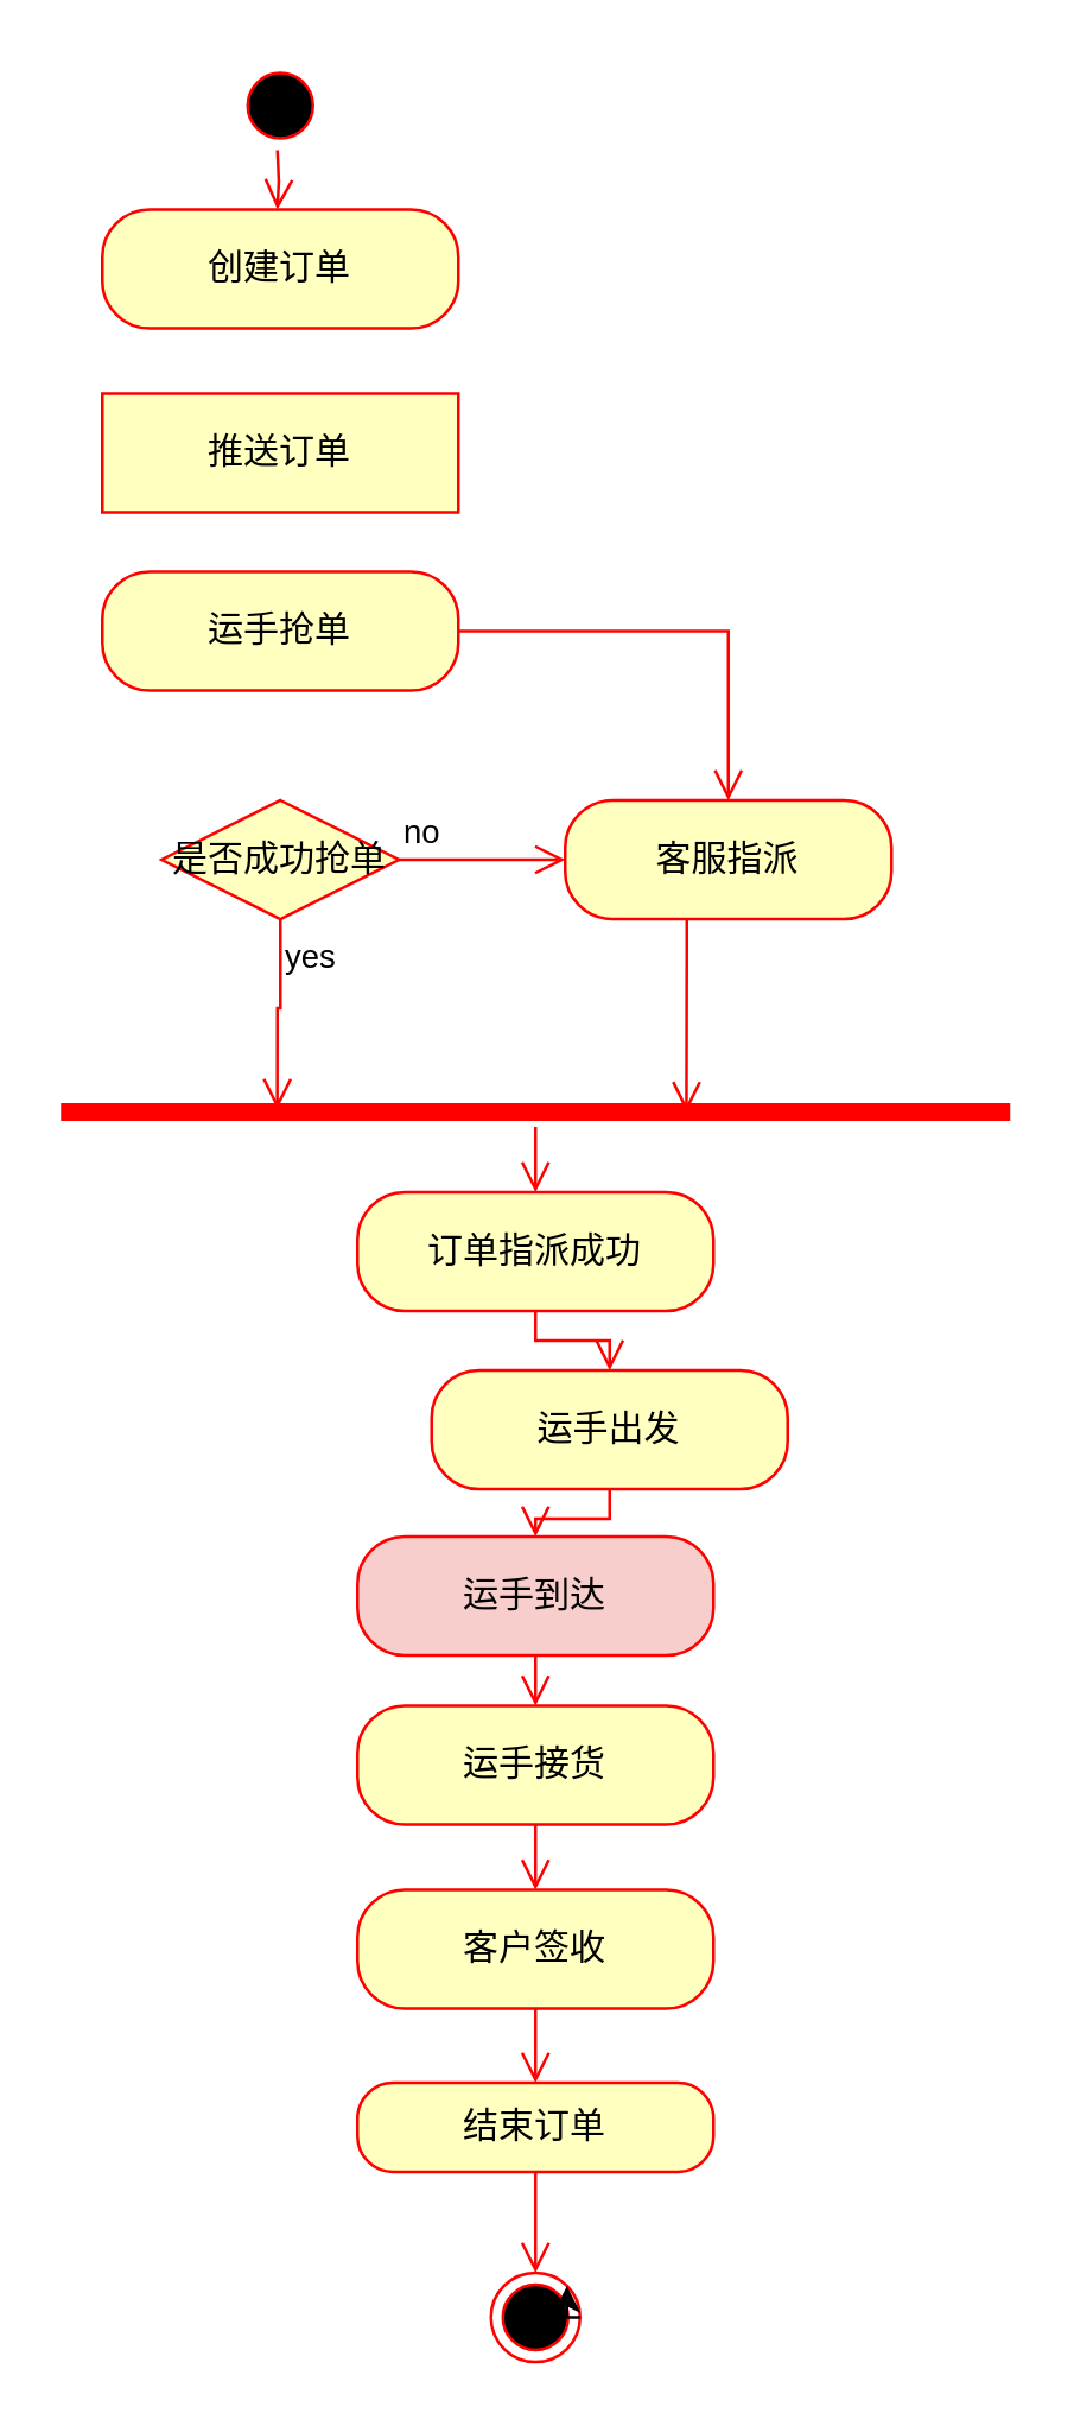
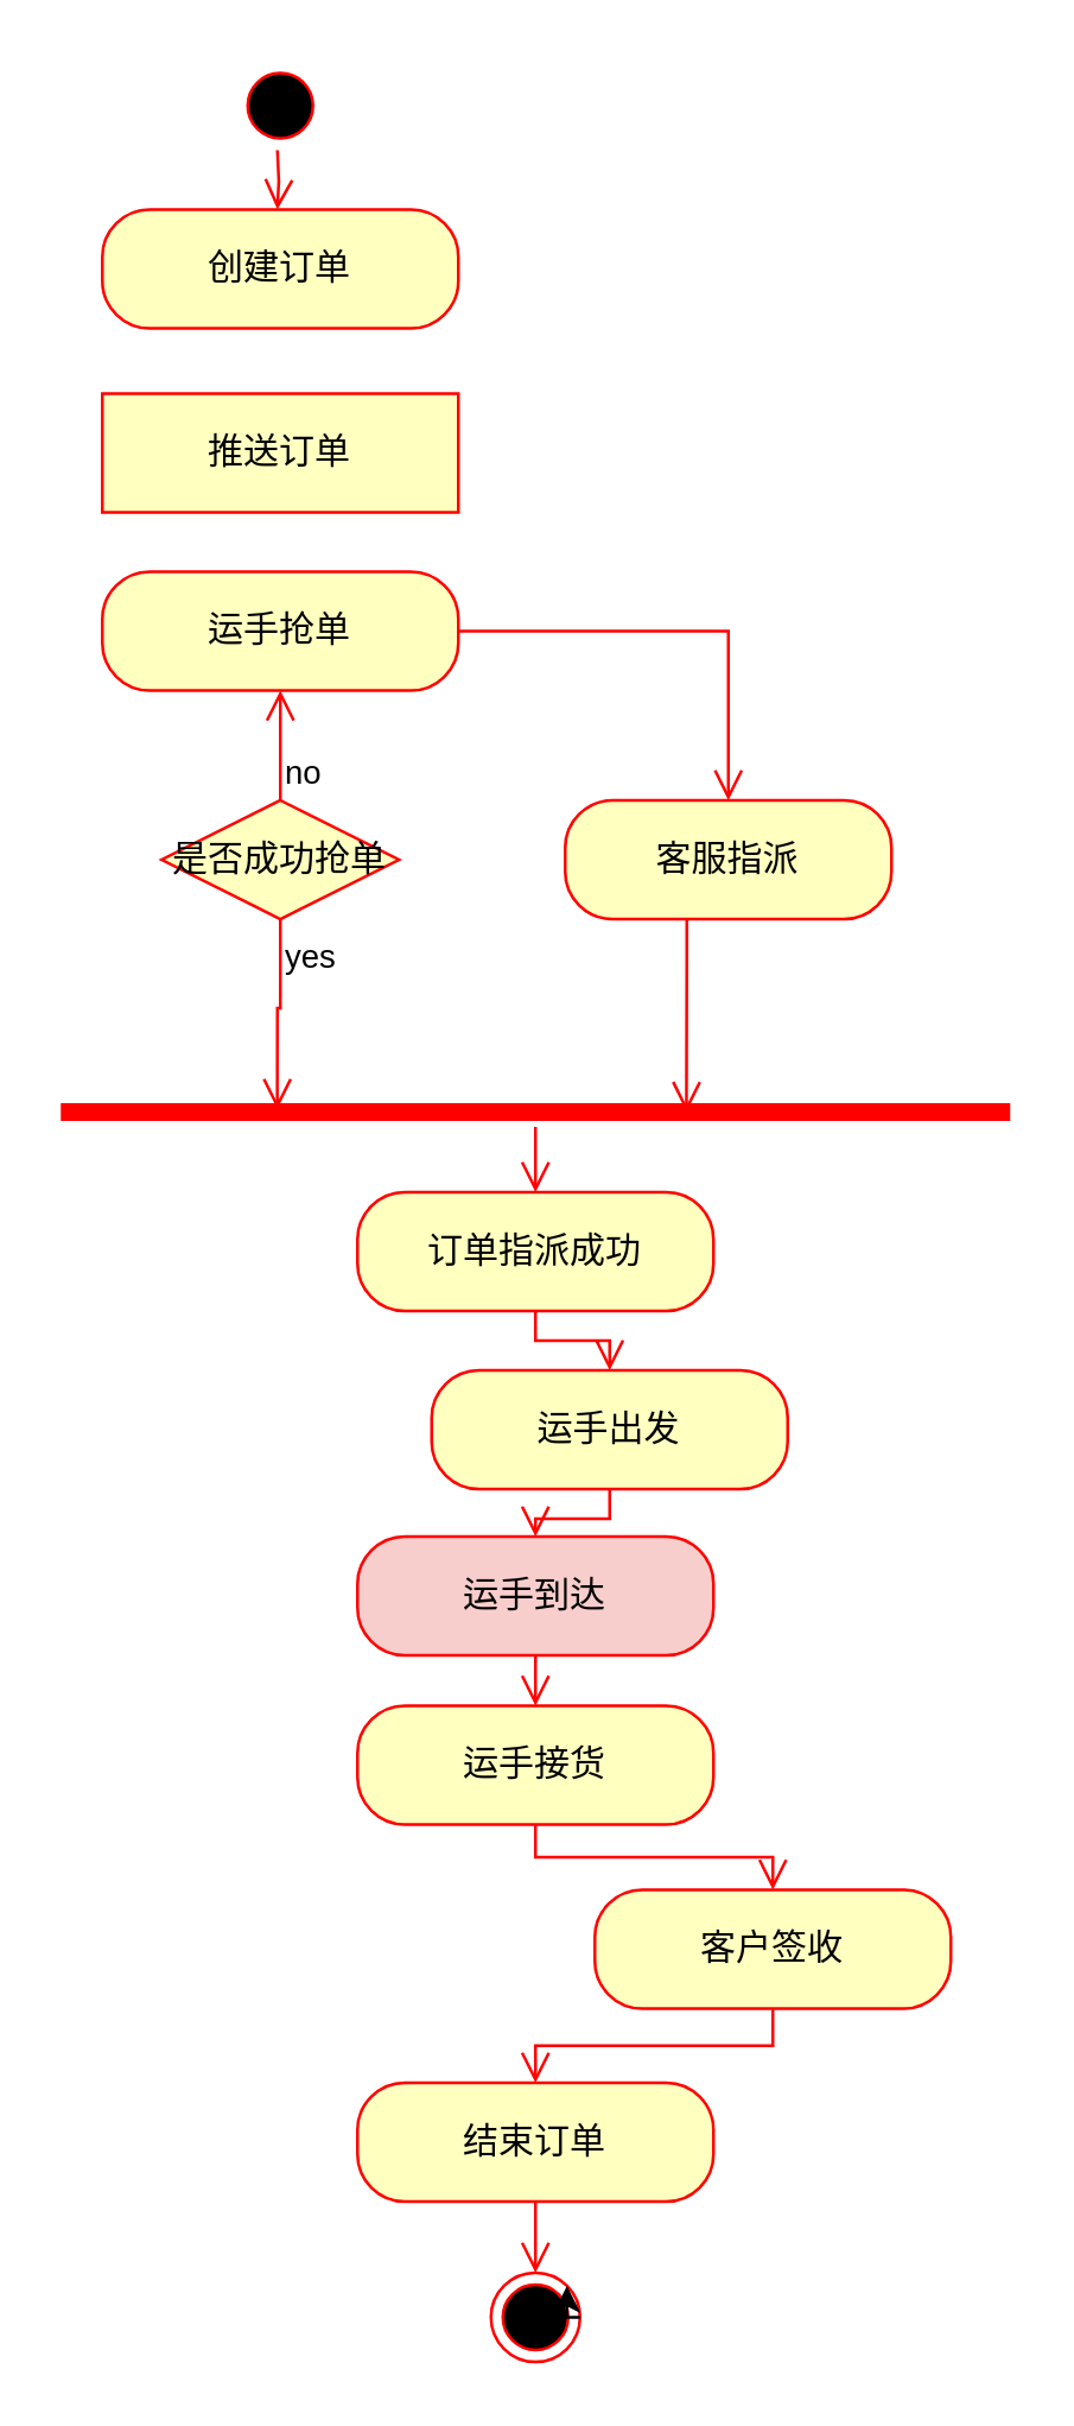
  <mxCell id="0" />
  <mxCell id="1" parent="0" />
  <mxCell id="2" value="" style="ellipse;html=1;shape=startState;fillColor=#000000;strokeColor=#ff0000;" parent="1" vertex="1"><mxGeometry x="79" y="20" width="30" height="30" as="geometry" /></mxCell>
  <mxCell id="3" value="推送订单" style="whiteSpace=wrap;html=1;arcSize=40;fontColor=#000000;fillColor=#ffffc0;strokeColor=#ff0000;rounded=0;" parent="1" vertex="1"><mxGeometry x="34" y="132" width="120" height="40" as="geometry" /></mxCell>
  <mxCell id="4" value="运手抢单" style="rounded=1;whiteSpace=wrap;html=1;arcSize=40;fontColor=#000000;fillColor=#ffffc0;strokeColor=#ff0000;" vertex="1" parent="1"><mxGeometry x="34" y="192" width="120" height="40" as="geometry" /></mxCell>
  <mxCell id="5" value="" style="edgeStyle=orthogonalEdgeStyle;html=1;verticalAlign=bottom;endArrow=open;endSize=8;strokeColor=#ff0000;rounded=0;" edge="1" source="4" parent="1" target="9"><mxGeometry relative="1" as="geometry"><mxPoint x="95" y="292" as="targetPoint" /></mxGeometry></mxCell>
  <mxCell id="6" value="是否成功抢单" style="rhombus;whiteSpace=wrap;html=1;fillColor=#ffffc0;strokeColor=#ff0000;" vertex="1" parent="1"><mxGeometry x="54" y="269" width="80" height="40" as="geometry" /></mxCell>
- <mxCell id="7" value="no" style="edgeStyle=orthogonalEdgeStyle;html=1;align=left;verticalAlign=bottom;endArrow=open;endSize=8;strokeColor=#ff0000;rounded=0;" edge="1" source="6" parent="1" target="9"><mxGeometry x="-1" relative="1" as="geometry"><mxPoint x="234" y="289" as="targetPoint" /></mxGeometry></mxCell>
+ <mxCell id="7" value="no" style="edgeStyle=orthogonalEdgeStyle;html=1;align=left;verticalAlign=bottom;endArrow=open;endSize=8;strokeColor=#ff0000;rounded=0;" edge="1" source="6" parent="1" target="4"><mxGeometry x="-1" relative="1" as="geometry"><mxPoint x="234" y="289" as="targetPoint" /></mxGeometry></mxCell>
  <mxCell id="8" value="yes" style="edgeStyle=orthogonalEdgeStyle;html=1;align=left;verticalAlign=top;endArrow=open;endSize=8;strokeColor=#ff0000;rounded=0;entryX=0.228;entryY=0.4;entryDx=0;entryDy=0;entryPerimeter=0;" edge="1" source="6" parent="1" target="11"><mxGeometry x="-1" relative="1" as="geometry"><mxPoint x="94" y="369" as="targetPoint" /></mxGeometry></mxCell>
  <mxCell id="9" value="客服指派" style="rounded=1;whiteSpace=wrap;html=1;arcSize=40;fontColor=#000000;fillColor=#ffffc0;strokeColor=#ff0000;" vertex="1" parent="1"><mxGeometry x="190" y="269" width="110" height="40" as="geometry" /></mxCell>
  <mxCell id="10" value="" style="edgeStyle=orthogonalEdgeStyle;html=1;verticalAlign=bottom;endArrow=open;endSize=8;strokeColor=#ff0000;rounded=0;entryX=0.659;entryY=0.5;entryDx=0;entryDy=0;entryPerimeter=0;" edge="1" source="9" parent="1" target="11"><mxGeometry relative="1" as="geometry"><mxPoint x="310" y="379" as="targetPoint" /><Array as="points"><mxPoint x="231" y="320" /><mxPoint x="231" y="320" /></Array></mxGeometry></mxCell>
  <mxCell id="11" value="" style="shape=line;html=1;strokeWidth=6;strokeColor=#ff0000;" vertex="1" parent="1"><mxGeometry x="20" y="369" width="320" height="10" as="geometry" /></mxCell>
  <mxCell id="12" value="" style="edgeStyle=orthogonalEdgeStyle;html=1;verticalAlign=bottom;endArrow=open;endSize=8;strokeColor=#ff0000;rounded=0;" edge="1" source="11" parent="1" target="15"><mxGeometry relative="1" as="geometry"><mxPoint x="190" y="419" as="targetPoint" /></mxGeometry></mxCell>
  <mxCell id="13" value="创建订单" style="rounded=1;whiteSpace=wrap;html=1;arcSize=40;fontColor=#000000;fillColor=#ffffc0;strokeColor=#ff0000;" vertex="1" parent="1"><mxGeometry x="34" y="70" width="120" height="40" as="geometry" /></mxCell>
  <mxCell id="14" value="" style="edgeStyle=orthogonalEdgeStyle;html=1;verticalAlign=bottom;endArrow=open;endSize=8;strokeColor=#ff0000;rounded=0;exitX=0.5;exitY=1;exitDx=0;exitDy=0;" edge="1" parent="1"><mxGeometry relative="1" as="geometry"><mxPoint x="93" y="70" as="targetPoint" /><mxPoint x="93" y="50" as="sourcePoint" /></mxGeometry></mxCell>
  <mxCell id="15" value="订单指派成功" style="rounded=1;whiteSpace=wrap;html=1;arcSize=40;fontColor=#000000;fillColor=#ffffc0;strokeColor=#ff0000;" vertex="1" parent="1"><mxGeometry x="120" y="401" width="120" height="40" as="geometry" /></mxCell>
  <mxCell id="16" value="" style="edgeStyle=orthogonalEdgeStyle;html=1;verticalAlign=bottom;endArrow=open;endSize=8;strokeColor=#ff0000;rounded=0;" edge="1" source="15" parent="1" target="17"><mxGeometry relative="1" as="geometry"><mxPoint x="180" y="481" as="targetPoint" /></mxGeometry></mxCell>
  <mxCell id="17" value="运手出发" style="rounded=1;whiteSpace=wrap;html=1;arcSize=40;fontColor=#000000;fillColor=#ffffc0;strokeColor=#ff0000;" vertex="1" parent="1"><mxGeometry x="145" y="461" width="120" height="40" as="geometry" /></mxCell>
  <mxCell id="18" value="" style="edgeStyle=orthogonalEdgeStyle;html=1;verticalAlign=bottom;endArrow=open;endSize=8;strokeColor=#ff0000;rounded=0;entryX=0.5;entryY=0;entryDx=0;entryDy=0;" edge="1" source="17" parent="1" target="19"><mxGeometry relative="1" as="geometry"><mxPoint x="180" y="561" as="targetPoint" /></mxGeometry></mxCell>
  <mxCell id="19" value="运手到达" style="rounded=1;whiteSpace=wrap;html=1;arcSize=40;fontColor=#000000;fillColor=#f8cecc;strokeColor=#ff0000;" vertex="1" parent="1"><mxGeometry x="120" y="517" width="120" height="40" as="geometry" /></mxCell>
  <mxCell id="20" value="" style="edgeStyle=orthogonalEdgeStyle;html=1;verticalAlign=bottom;endArrow=open;endSize=8;strokeColor=#ff0000;rounded=0;entryX=0.5;entryY=0;entryDx=0;entryDy=0;" edge="1" source="19" parent="1" target="21"><mxGeometry relative="1" as="geometry"><mxPoint x="180" y="617" as="targetPoint" /></mxGeometry></mxCell>
  <mxCell id="21" value="运手接货" style="rounded=1;whiteSpace=wrap;html=1;arcSize=40;fontColor=#000000;fillColor=#ffffc0;strokeColor=#ff0000;" vertex="1" parent="1"><mxGeometry x="120" y="574" width="120" height="40" as="geometry" /></mxCell>
  <mxCell id="22" value="" style="edgeStyle=orthogonalEdgeStyle;html=1;verticalAlign=bottom;endArrow=open;endSize=8;strokeColor=#ff0000;rounded=0;" edge="1" source="21" parent="1" target="23"><mxGeometry relative="1" as="geometry"><mxPoint x="180" y="674" as="targetPoint" /></mxGeometry></mxCell>
- <mxCell id="23" value="客户签收" style="rounded=1;whiteSpace=wrap;html=1;arcSize=40;fontColor=#000000;fillColor=#ffffc0;strokeColor=#ff0000;" vertex="1" parent="1"><mxGeometry x="120" y="636" width="120" height="40" as="geometry" /></mxCell>
+ <mxCell id="23" value="客户签收" style="rounded=1;whiteSpace=wrap;html=1;arcSize=40;fontColor=#000000;fillColor=#ffffc0;strokeColor=#ff0000;" vertex="1" parent="1"><mxGeometry x="200" y="636" width="120" height="40" as="geometry" /></mxCell>
  <mxCell id="24" value="" style="edgeStyle=orthogonalEdgeStyle;html=1;verticalAlign=bottom;endArrow=open;endSize=8;strokeColor=#ff0000;rounded=0;" edge="1" source="23" parent="1" target="25"><mxGeometry relative="1" as="geometry"><mxPoint x="180" y="736" as="targetPoint" /></mxGeometry></mxCell>
- <mxCell id="25" value="结束订单" style="rounded=1;whiteSpace=wrap;html=1;arcSize=40;fontColor=#000000;fillColor=#ffffc0;strokeColor=#ff0000;" vertex="1" parent="1"><mxGeometry x="120" y="701" width="120" height="30" as="geometry" /></mxCell>
+ <mxCell id="25" value="结束订单" style="rounded=1;whiteSpace=wrap;html=1;arcSize=40;fontColor=#000000;fillColor=#ffffc0;strokeColor=#ff0000;" vertex="1" parent="1"><mxGeometry x="120" y="701" width="120" height="40" as="geometry" /></mxCell>
  <mxCell id="26" value="" style="edgeStyle=orthogonalEdgeStyle;html=1;verticalAlign=bottom;endArrow=open;endSize=8;strokeColor=#ff0000;rounded=0;" edge="1" source="25" parent="1" target="27"><mxGeometry relative="1" as="geometry"><mxPoint x="180" y="791" as="targetPoint" /></mxGeometry></mxCell>
  <mxCell id="27" value="" style="ellipse;html=1;shape=endState;fillColor=#000000;strokeColor=#ff0000;" vertex="1" parent="1"><mxGeometry x="165" y="765" width="30" height="30" as="geometry" /></mxCell>
  <mxCell id="28" style="edgeStyle=orthogonalEdgeStyle;rounded=0;orthogonalLoop=1;jettySize=auto;html=1;exitX=1;exitY=0.5;exitDx=0;exitDy=0;entryX=1;entryY=0;entryDx=0;entryDy=0;" edge="1" parent="1" source="27" target="27"><mxGeometry relative="1" as="geometry" /></mxCell>
